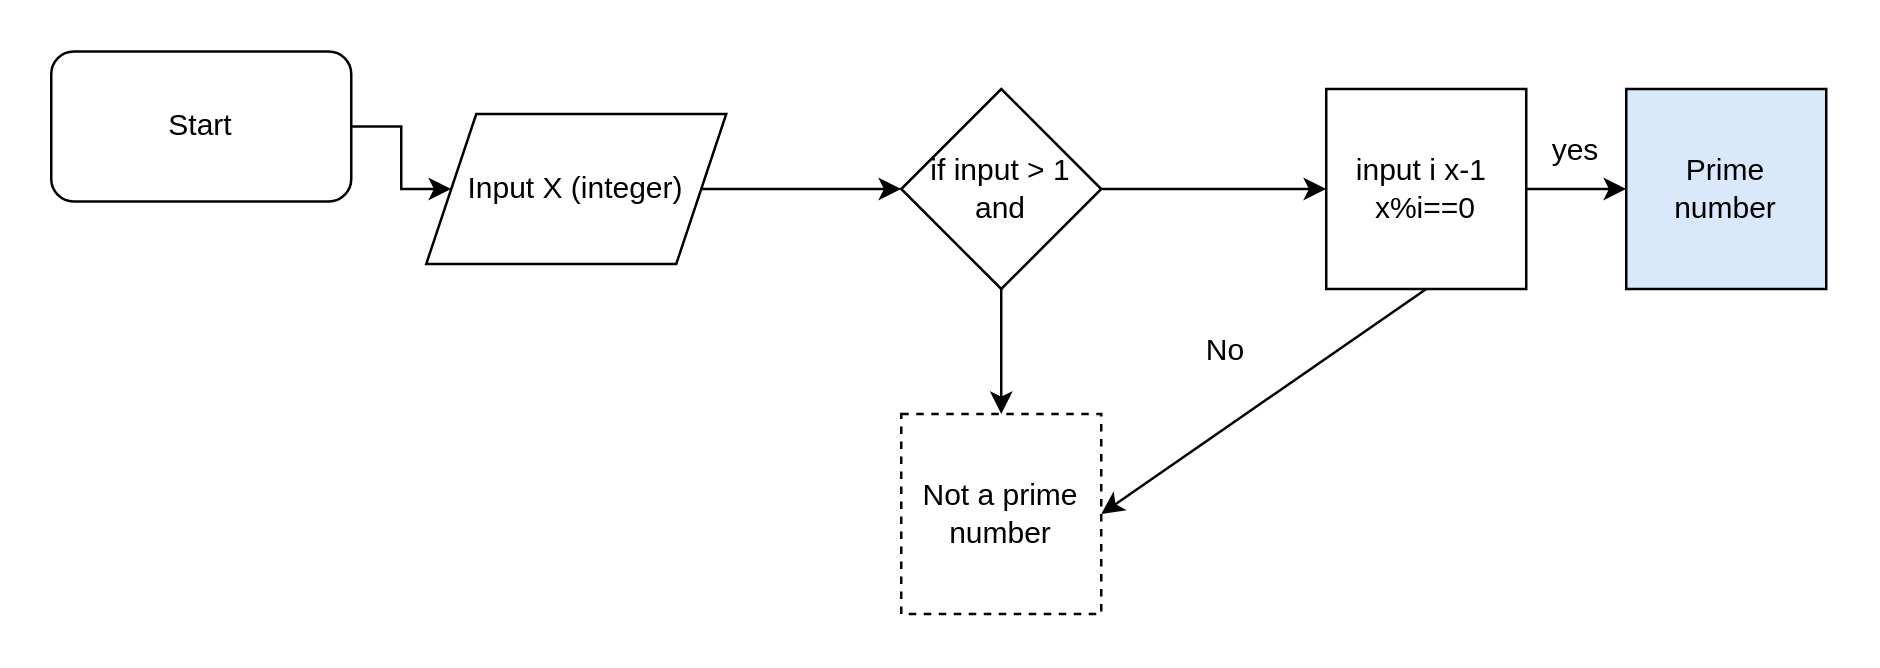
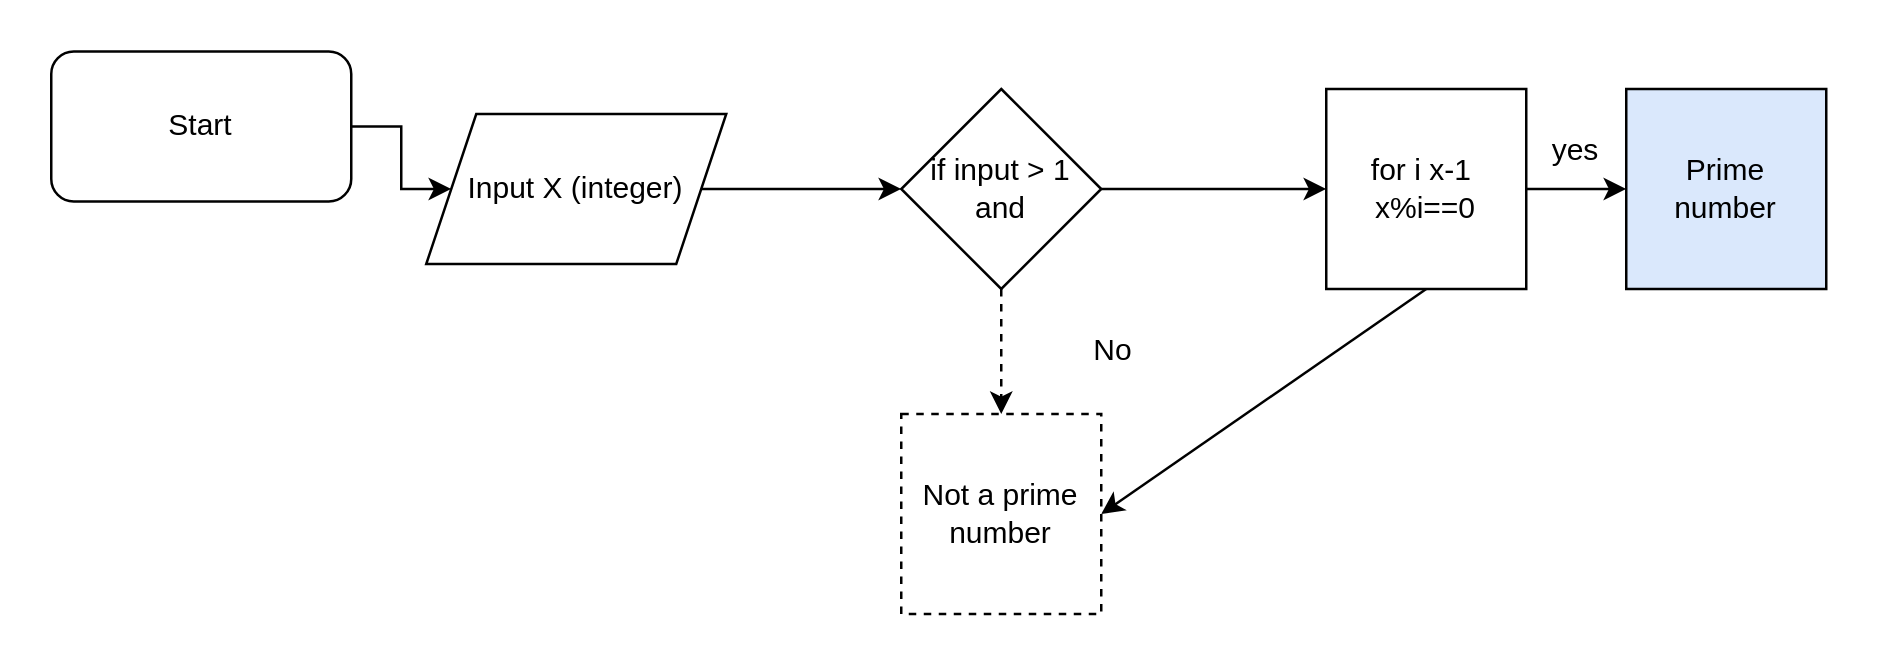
  <mxCell id="0" />
  <mxCell id="1" parent="0" />
  <mxCell id="2" value="Input X (integer)" style="shape=parallelogram;perimeter=parallelogramPerimeter;whiteSpace=wrap;html=1;fixedSize=1;" vertex="1" parent="1"><mxGeometry x="170" y="45" width="120" height="60" as="geometry" /></mxCell>
  <mxCell id="3" value="" style="endArrow=classic;html=1;rounded=0;" edge="1" parent="1"><mxGeometry width="50" height="50" relative="1" as="geometry"><mxPoint x="280" y="75" as="sourcePoint" /><mxPoint x="360" y="75" as="targetPoint" /></mxGeometry></mxCell>
  <mxCell id="4" value="if input &amp;gt; 1 and" style="rhombus;whiteSpace=wrap;html=1;" vertex="1" parent="1"><mxGeometry x="360" y="35" width="80" height="80" as="geometry" /></mxCell>
- <mxCell id="5" value="" style="endArrow=classic;html=1;rounded=0;exitX=0.5;exitY=1;exitDx=0;exitDy=0;" edge="1" parent="1" source="4" target="6"><mxGeometry width="50" height="50" relative="1" as="geometry"><mxPoint x="470" y="335" as="sourcePoint" /><mxPoint x="400" y="205" as="targetPoint" /></mxGeometry></mxCell>
+ <mxCell id="5" value="" style="endArrow=classic;html=1;rounded=0;exitX=0.5;exitY=1;exitDx=0;exitDy=0;dashed=1;" edge="1" parent="1" source="4" target="6"><mxGeometry width="50" height="50" relative="1" as="geometry"><mxPoint x="470" y="335" as="sourcePoint" /><mxPoint x="400" y="205" as="targetPoint" /></mxGeometry></mxCell>
  <mxCell id="6" value="Not a prime number" style="whiteSpace=wrap;html=1;aspect=fixed;dashed=1;" vertex="1" parent="1"><mxGeometry x="360" y="165" width="80" height="80" as="geometry" /></mxCell>
  <mxCell id="7" value="" style="endArrow=classic;html=1;rounded=0;exitX=1;exitY=0.5;exitDx=0;exitDy=0;" edge="1" parent="1" source="4"><mxGeometry width="50" height="50" relative="1" as="geometry"><mxPoint x="470" y="335" as="sourcePoint" /><mxPoint x="530" y="75" as="targetPoint" /><Array as="points"><mxPoint x="450" y="75" /></Array></mxGeometry></mxCell>
- <mxCell id="8" value="input i x-1&amp;nbsp;&lt;br&gt;x%i==0" style="whiteSpace=wrap;html=1;aspect=fixed;" vertex="1" parent="1"><mxGeometry x="530" y="35" width="80" height="80" as="geometry" /></mxCell>
+ <mxCell id="8" value="for i x-1&amp;nbsp;&lt;br&gt;x%i==0" style="whiteSpace=wrap;html=1;aspect=fixed;" vertex="1" parent="1"><mxGeometry x="530" y="35" width="80" height="80" as="geometry" /></mxCell>
  <mxCell id="9" value="" style="endArrow=classic;html=1;rounded=0;" edge="1" parent="1"><mxGeometry width="50" height="50" relative="1" as="geometry"><mxPoint x="610" y="75" as="sourcePoint" /><mxPoint x="650" y="75" as="targetPoint" /></mxGeometry></mxCell>
  <mxCell id="10" value="yes" style="text;html=1;strokeColor=none;fillColor=none;align=center;verticalAlign=middle;whiteSpace=wrap;rounded=0;" vertex="1" parent="1"><mxGeometry x="600" y="45" width="60" height="30" as="geometry" /></mxCell>
- <mxCell id="11" value="No" style="text;html=1;strokeColor=none;fillColor=none;align=center;verticalAlign=middle;whiteSpace=wrap;rounded=0;" vertex="1" parent="1"><mxGeometry x="460" y="125" width="60" height="30" as="geometry" /></mxCell>
+ <mxCell id="11" value="No" style="text;html=1;strokeColor=none;fillColor=none;align=center;verticalAlign=middle;whiteSpace=wrap;rounded=0;" vertex="1" parent="1"><mxGeometry x="415" y="125" width="60" height="30" as="geometry" /></mxCell>
  <mxCell id="12" value="" style="endArrow=classic;html=1;rounded=0;exitX=0.5;exitY=1;exitDx=0;exitDy=0;entryX=1;entryY=0.5;entryDx=0;entryDy=0;" edge="1" parent="1" source="8" target="6"><mxGeometry width="50" height="50" relative="1" as="geometry"><mxPoint x="470" y="275" as="sourcePoint" /><mxPoint x="570" y="225" as="targetPoint" /></mxGeometry></mxCell>
  <mxCell id="13" value="Prime &lt;br&gt;number" style="whiteSpace=wrap;html=1;aspect=fixed;fillColor=#dae8fc;" vertex="1" parent="1"><mxGeometry x="650" y="35" width="80" height="80" as="geometry" /></mxCell>
  <mxCell id="14" style="edgeStyle=orthogonalEdgeStyle;rounded=0;orthogonalLoop=1;jettySize=auto;html=1;exitX=1;exitY=0.5;exitDx=0;exitDy=0;" edge="1" parent="1" source="15" target="2"><mxGeometry relative="1" as="geometry" /></mxCell>
  <mxCell id="15" value="Start" style="rounded=1;whiteSpace=wrap;html=1;" vertex="1" parent="1"><mxGeometry x="20" y="20" width="120" height="60" as="geometry" /></mxCell>
